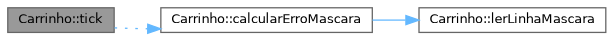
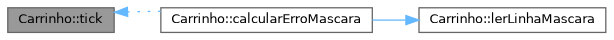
  digraph {
    rankdir=LR
    node [color=grey40 fillcolor=white fontname=Helvetica fontsize=10 shape=box style=filled]
    edge [color=steelblue1 fontname=Helvetica fontsize=10 labelfontname=Helvetica labelfontsize=10]
    n1 [color=gray40 fillcolor=grey60 fontcolor=black height=0.2 label="Carrinho::tick" width=0.4]
    n2 [height=0.2 label="Carrinho::calcularErroMascara" width=0.4]
    n3 [height=0.2 label="Carrinho::lerLinhaMascara" width=0.4]
-   n1 -> n2 [style=dotted]
+   n2 -> n1 [style=dotted]
    n2 -> n3 [style=solid]
  }
